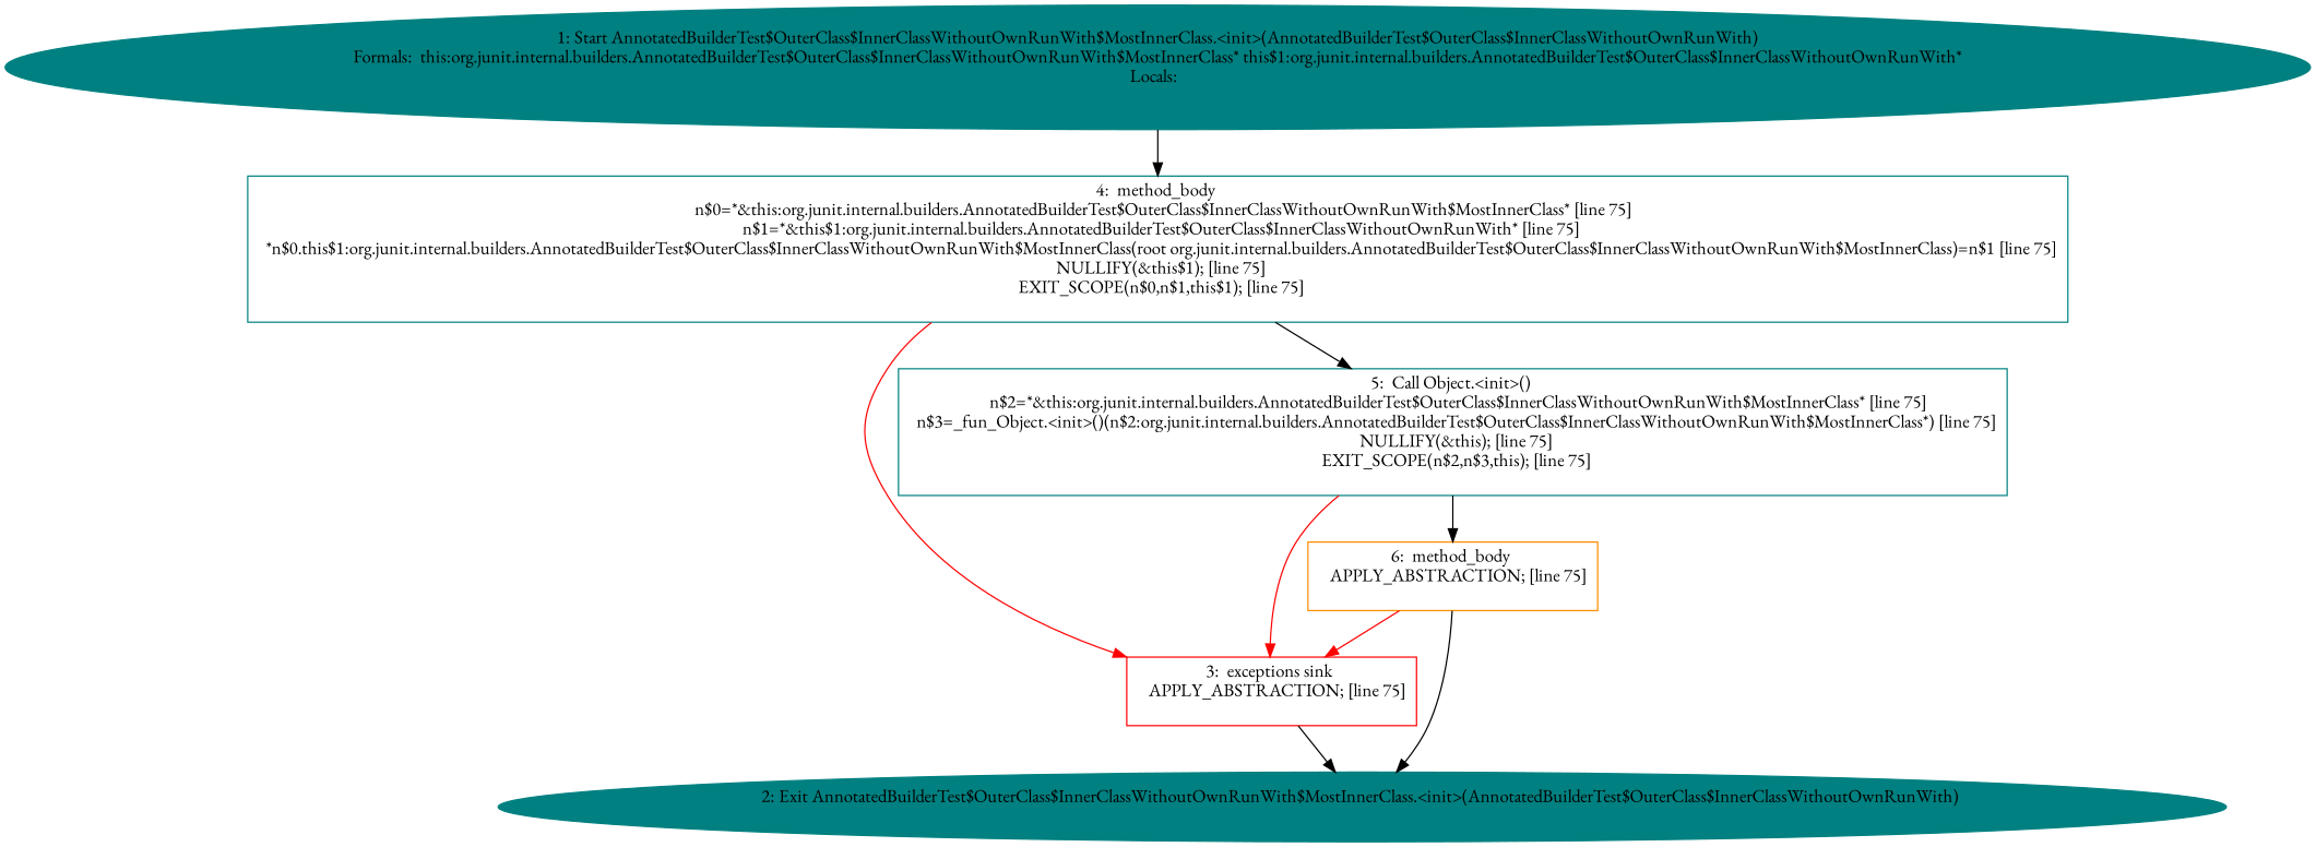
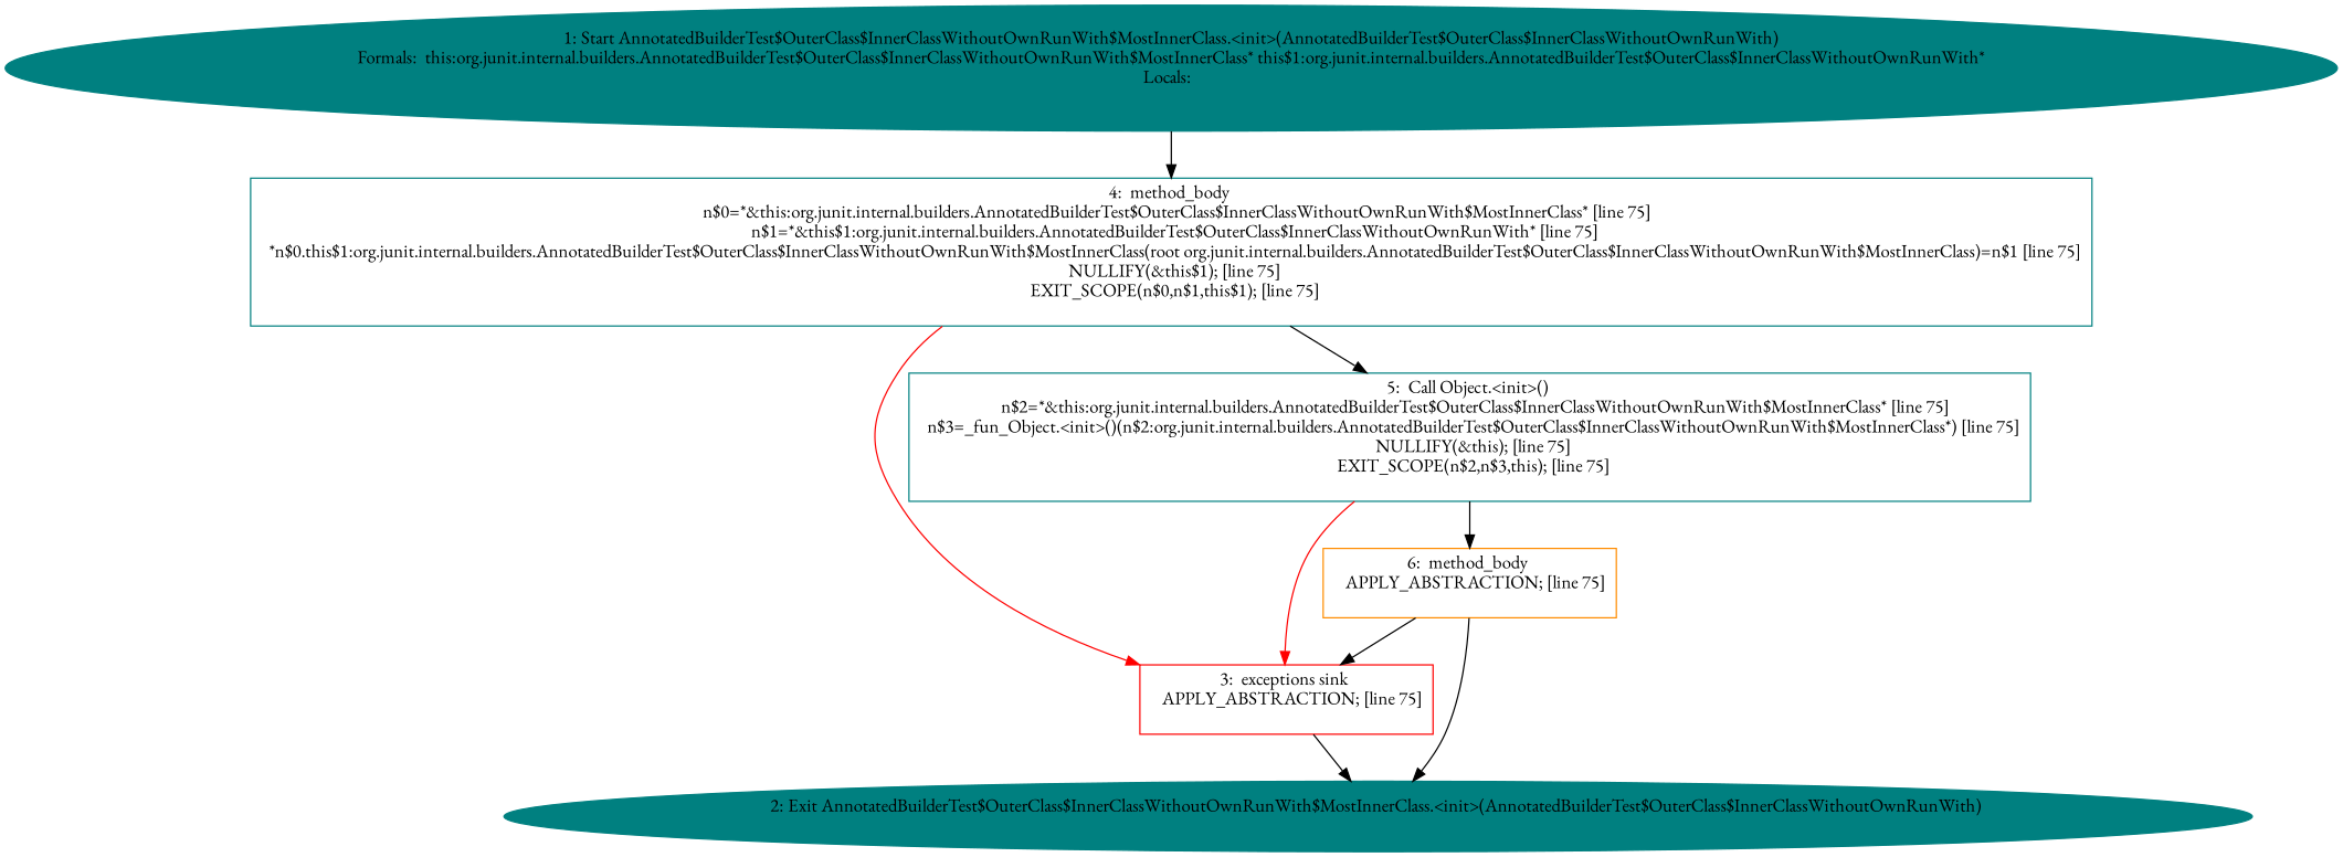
  digraph {
    fontname="EB Garamond"
    node [color=teal fontname="EB Garamond" shape=box]
    edge [fontname="EB Garamond"]
    n1 [label="1: Start AnnotatedBuilderTest$OuterClass$InnerClassWithoutOwnRunWith$MostInnerClass.<init>(AnnotatedBuilderTest$OuterClass$InnerClassWithoutOwnRunWith)\nFormals:  this:org.junit.internal.builders.AnnotatedBuilderTest$OuterClass$InnerClassWithoutOwnRunWith$MostInnerClass* this$1:org.junit.internal.builders.AnnotatedBuilderTest$OuterClass$InnerClassWithoutOwnRunWith*\nLocals:  \n  " style=filled shape=""]
    n2 [label="4:  method_body \n   n$0=*&this:org.junit.internal.builders.AnnotatedBuilderTest$OuterClass$InnerClassWithoutOwnRunWith$MostInnerClass* [line 75]\n  n$1=*&this$1:org.junit.internal.builders.AnnotatedBuilderTest$OuterClass$InnerClassWithoutOwnRunWith* [line 75]\n  *n$0.this$1:org.junit.internal.builders.AnnotatedBuilderTest$OuterClass$InnerClassWithoutOwnRunWith$MostInnerClass(root org.junit.internal.builders.AnnotatedBuilderTest$OuterClass$InnerClassWithoutOwnRunWith$MostInnerClass)=n$1 [line 75]\n  NULLIFY(&this$1); [line 75]\n  EXIT_SCOPE(n$0,n$1,this$1); [line 75]\n "]
    n3 [label="3:  exceptions sink \n   APPLY_ABSTRACTION; [line 75]\n " color=red]
    n4 [label="5:  Call Object.<init>() \n   n$2=*&this:org.junit.internal.builders.AnnotatedBuilderTest$OuterClass$InnerClassWithoutOwnRunWith$MostInnerClass* [line 75]\n  n$3=_fun_Object.<init>()(n$2:org.junit.internal.builders.AnnotatedBuilderTest$OuterClass$InnerClassWithoutOwnRunWith$MostInnerClass*) [line 75]\n  NULLIFY(&this); [line 75]\n  EXIT_SCOPE(n$2,n$3,this); [line 75]\n "]
    n5 [label="2: Exit AnnotatedBuilderTest$OuterClass$InnerClassWithoutOwnRunWith$MostInnerClass.<init>(AnnotatedBuilderTest$OuterClass$InnerClassWithoutOwnRunWith) \n  " style=filled shape=""]
    n6 [label="6:  method_body \n   APPLY_ABSTRACTION; [line 75]\n " color=darkorange]
    n1 -> n2
    n2 -> n3 [color=red]
    n2 -> n4
    n3 -> n5
    n4 -> n3 [color=red]
    n4 -> n6
-   n6 -> n3 [color=red]
+   n6 -> n3 [color=black]
    n6 -> n5
  }
